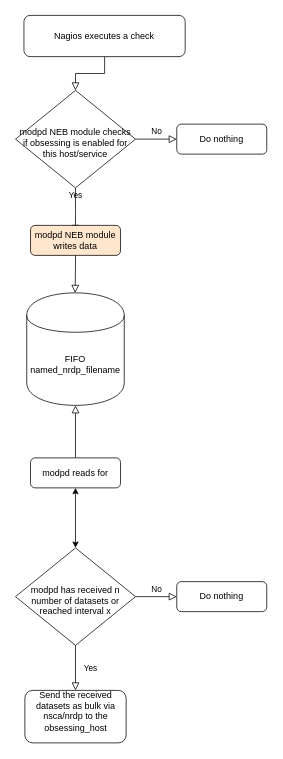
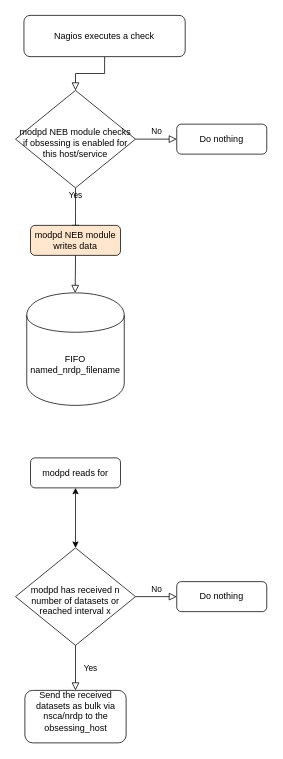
  <mxCell id="0" />
  <mxCell id="1" parent="0" />
  <mxCell id="2" value="" style="rounded=0;html=1;jettySize=auto;orthogonalLoop=1;fontSize=11;endArrow=block;endFill=0;endSize=8;strokeWidth=1;shadow=0;labelBackgroundColor=none;edgeStyle=orthogonalEdgeStyle;" parent="1" source="3" target="6" edge="1"><mxGeometry relative="1" as="geometry" /></mxCell>
  <mxCell id="3" value="Nagios executes a check" style="rounded=1;whiteSpace=wrap;html=1;fontSize=12;glass=0;strokeWidth=1;shadow=0;" parent="1" vertex="1"><mxGeometry x="31.25" y="20" width="215" height="55" as="geometry" /></mxCell>
  <mxCell id="4" value="Yes" style="rounded=0;html=1;jettySize=auto;orthogonalLoop=1;fontSize=11;endArrow=block;endFill=0;endSize=8;strokeWidth=1;shadow=0;labelBackgroundColor=none;edgeStyle=orthogonalEdgeStyle;" parent="1" source="6" edge="1"><mxGeometry y="20" relative="1" as="geometry"><mxPoint as="offset" /><mxPoint x="100" y="310" as="targetPoint" /></mxGeometry></mxCell>
  <mxCell id="5" value="No" style="edgeStyle=orthogonalEdgeStyle;rounded=0;html=1;jettySize=auto;orthogonalLoop=1;fontSize=11;endArrow=block;endFill=0;endSize=8;strokeWidth=1;shadow=0;labelBackgroundColor=none;" parent="1" source="6" target="7" edge="1"><mxGeometry y="10" relative="1" as="geometry"><mxPoint as="offset" /></mxGeometry></mxCell>
  <mxCell id="6" value="&lt;div&gt;&lt;br&gt;&lt;/div&gt;&lt;div&gt;modpd NEB module checks if obsessing is enabled for this host/service&lt;/div&gt;" style="rhombus;whiteSpace=wrap;html=1;shadow=0;fontFamily=Helvetica;fontSize=12;align=center;strokeWidth=1;spacing=6;spacingTop=-4;" parent="1" vertex="1"><mxGeometry x="20" y="120" width="160" height="130" as="geometry" /></mxCell>
  <mxCell id="7" value="Do nothing" style="rounded=1;whiteSpace=wrap;html=1;fontSize=12;glass=0;strokeWidth=1;shadow=0;" parent="1" vertex="1"><mxGeometry x="235" y="165" width="120" height="40" as="geometry" /></mxCell>
  <mxCell id="8" value="FIFO named_nrdp_filename" style="shape=cylinder;whiteSpace=wrap;html=1;boundedLbl=1;backgroundOutline=1;" parent="1" vertex="1"><mxGeometry x="35" y="390" width="130" height="150" as="geometry" /></mxCell>
  <mxCell id="9" value="&lt;div&gt;&lt;br&gt;&lt;/div&gt;&lt;div&gt;modpd has received n number of datasets or reached interval x&lt;/div&gt;" style="rhombus;whiteSpace=wrap;html=1;shadow=0;fontFamily=Helvetica;fontSize=12;align=center;strokeWidth=1;spacing=6;spacingTop=-4;" parent="1" vertex="1"><mxGeometry x="20" y="730" width="160" height="130" as="geometry" /></mxCell>
  <mxCell id="10" value="No" style="edgeStyle=orthogonalEdgeStyle;rounded=0;html=1;jettySize=auto;orthogonalLoop=1;fontSize=11;endArrow=block;endFill=0;endSize=8;strokeWidth=1;shadow=0;labelBackgroundColor=none;exitX=1;exitY=0.5;exitDx=0;exitDy=0;" parent="1" source="9" target="11" edge="1"><mxGeometry y="10" relative="1" as="geometry"><mxPoint as="offset" /><mxPoint x="180" y="665" as="sourcePoint" /><Array as="points"><mxPoint x="215" y="795" /><mxPoint x="215" y="795" /></Array></mxGeometry></mxCell>
  <mxCell id="11" value="Do nothing" style="rounded=1;whiteSpace=wrap;html=1;fontSize=12;glass=0;strokeWidth=1;shadow=0;" parent="1" vertex="1"><mxGeometry x="235" y="775" width="120" height="40" as="geometry" /></mxCell>
  <mxCell id="12" value="Yes" style="rounded=0;html=1;jettySize=auto;orthogonalLoop=1;fontSize=11;endArrow=block;endFill=0;endSize=8;strokeWidth=1;shadow=0;labelBackgroundColor=none;edgeStyle=orthogonalEdgeStyle;exitX=0.5;exitY=1;exitDx=0;exitDy=0;entryX=0.5;entryY=0;entryDx=0;entryDy=0;" parent="1" source="9" target="13" edge="1"><mxGeometry y="20" relative="1" as="geometry"><mxPoint as="offset" /><mxPoint x="115" y="780" as="sourcePoint" /><mxPoint x="100" y="790" as="targetPoint" /></mxGeometry></mxCell>
  <mxCell id="13" value="&lt;div&gt;Send the received datasets as bulk via nsca/nrdp to the obsessing_host&lt;/div&gt;&lt;div&gt;&lt;br&gt;&lt;/div&gt;" style="rounded=1;whiteSpace=wrap;html=1;fontSize=12;glass=0;strokeWidth=1;shadow=0;" parent="1" vertex="1"><mxGeometry x="32.5" y="920" width="135" height="70" as="geometry" /></mxCell>
  <mxCell id="14" value="modpd reads for" style="rounded=1;whiteSpace=wrap;html=1;fontSize=12;glass=0;strokeWidth=1;shadow=0;" parent="1" vertex="1"><mxGeometry x="40" y="610" width="120" height="40" as="geometry" /></mxCell>
- <mxCell id="15" value="" style="rounded=0;html=1;jettySize=auto;orthogonalLoop=1;fontSize=11;endArrow=block;endFill=0;endSize=8;strokeWidth=1;shadow=0;labelBackgroundColor=none;edgeStyle=orthogonalEdgeStyle;entryX=0.5;entryY=1;entryDx=0;entryDy=0;entryPerimeter=0;exitX=0.5;exitY=0;exitDx=0;exitDy=0;" parent="1" source="14" target="8" edge="1"><mxGeometry relative="1" as="geometry"><mxPoint x="375" y="584" as="sourcePoint" /><mxPoint x="374.9" y="644" as="targetPoint" /></mxGeometry></mxCell>
  <mxCell id="16" value="" style="endArrow=classic;startArrow=classic;html=1;entryX=0.5;entryY=1;entryDx=0;entryDy=0;exitX=0.5;exitY=0;exitDx=0;exitDy=0;" parent="1" source="9" target="14" edge="1"><mxGeometry width="50" height="50" relative="1" as="geometry"><mxPoint x="25" y="1030" as="sourcePoint" /><mxPoint x="75" y="980" as="targetPoint" /></mxGeometry></mxCell>
  <mxCell id="17" value="modpd NEB module writes data" style="rounded=1;whiteSpace=wrap;html=1;fontSize=12;glass=0;strokeWidth=1;shadow=0;fillColor=#ffe6cc;" parent="1" vertex="1"><mxGeometry x="40" y="300" width="120" height="40" as="geometry" /></mxCell>
  <mxCell id="18" value="" style="rounded=0;html=1;jettySize=auto;orthogonalLoop=1;fontSize=11;endArrow=block;endFill=0;endSize=8;strokeWidth=1;shadow=0;labelBackgroundColor=none;edgeStyle=orthogonalEdgeStyle;exitX=0.5;exitY=1;exitDx=0;exitDy=0;" parent="1" source="17" edge="1"><mxGeometry relative="1" as="geometry"><mxPoint x="99.5" y="370" as="sourcePoint" /><mxPoint x="99.5" y="390" as="targetPoint" /><Array as="points"><mxPoint x="100" y="350" /></Array></mxGeometry></mxCell>
